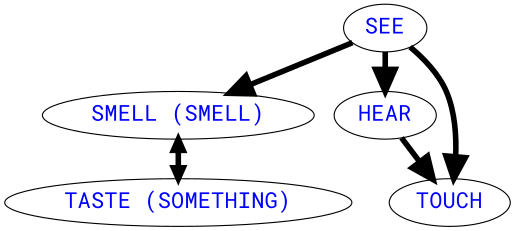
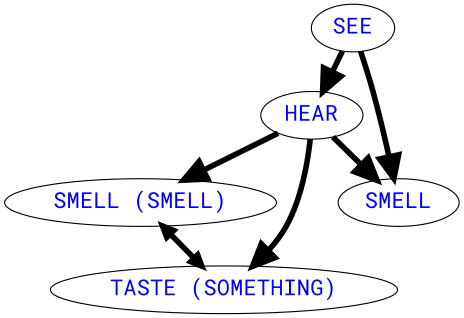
  digraph {
    fontname="Roboto Mono"
    splines=true
    node [fontcolor=blue fontname="Roboto Mono" fontsize=20]
    edge [color="#000000ff" fontname="Roboto Mono" penwidth=5 arrowsize=2]
    n1 [label="SMELL (SMELL)"]
    "TASTE (SOMETHING)"
    HEAR
-   TOUCH
+   TOUCH [label=SMELL]
    SEE
    subgraph sub_1 {
    }
    subgraph sub_2 {
      n1
      "TASTE (SOMETHING)"
    }
    subgraph sub_3 {
      n1
      "TASTE (SOMETHING)"
      HEAR
      TOUCH
      SEE
    }
    subgraph sub_4 {
    }
    n1 -> "TASTE (SOMETHING)" [dir=both arrowsize=""]
-   SEE -> n1
+   HEAR -> n1
+   HEAR -> "TASTE (SOMETHING)"
    HEAR -> TOUCH
    SEE -> HEAR
    SEE -> TOUCH
  }
